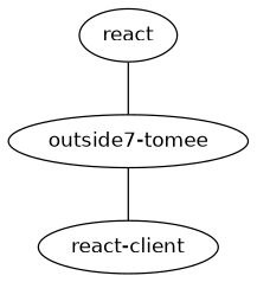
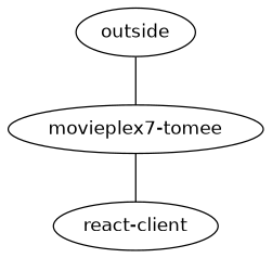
  graph {
    fontname="DejaVu Sans"
    node [fontname="DejaVu Sans"]
    edge [contstraint=false fontname="DejaVu Sans"]
-   outside [label=react]
-   "movieplex7-tomee" [label="outside7-tomee"]
+   outside
+   "movieplex7-tomee"
    "react-client"
    outside -- "movieplex7-tomee"
    "movieplex7-tomee" -- "react-client"
  }
